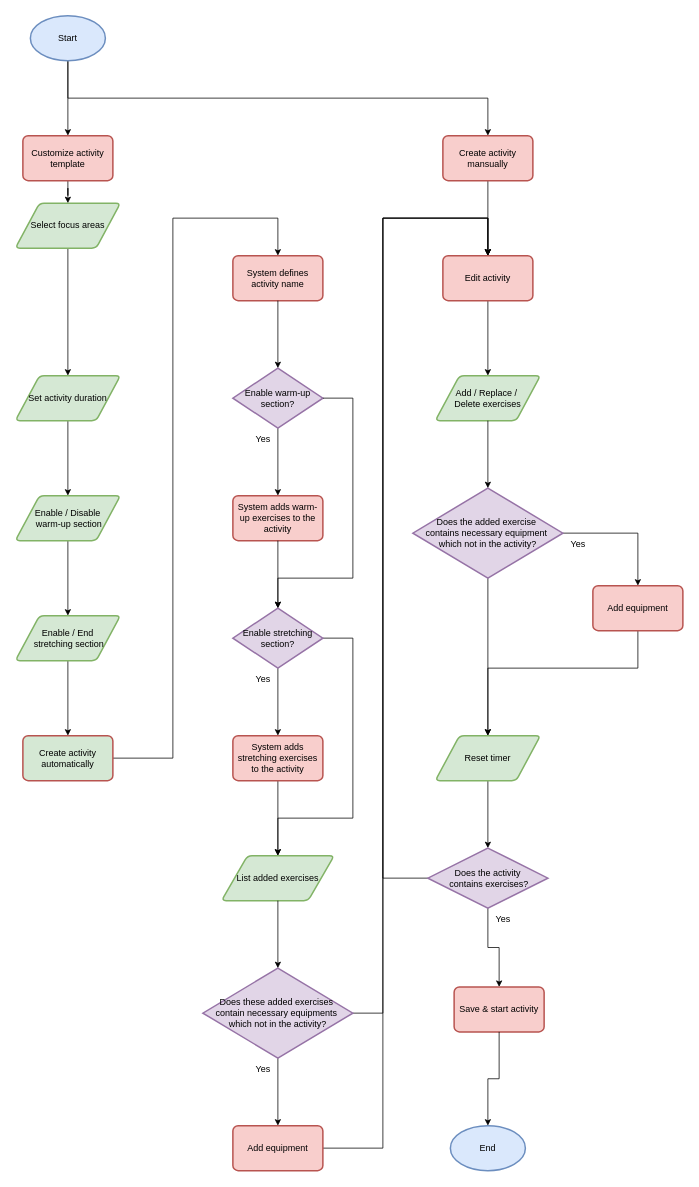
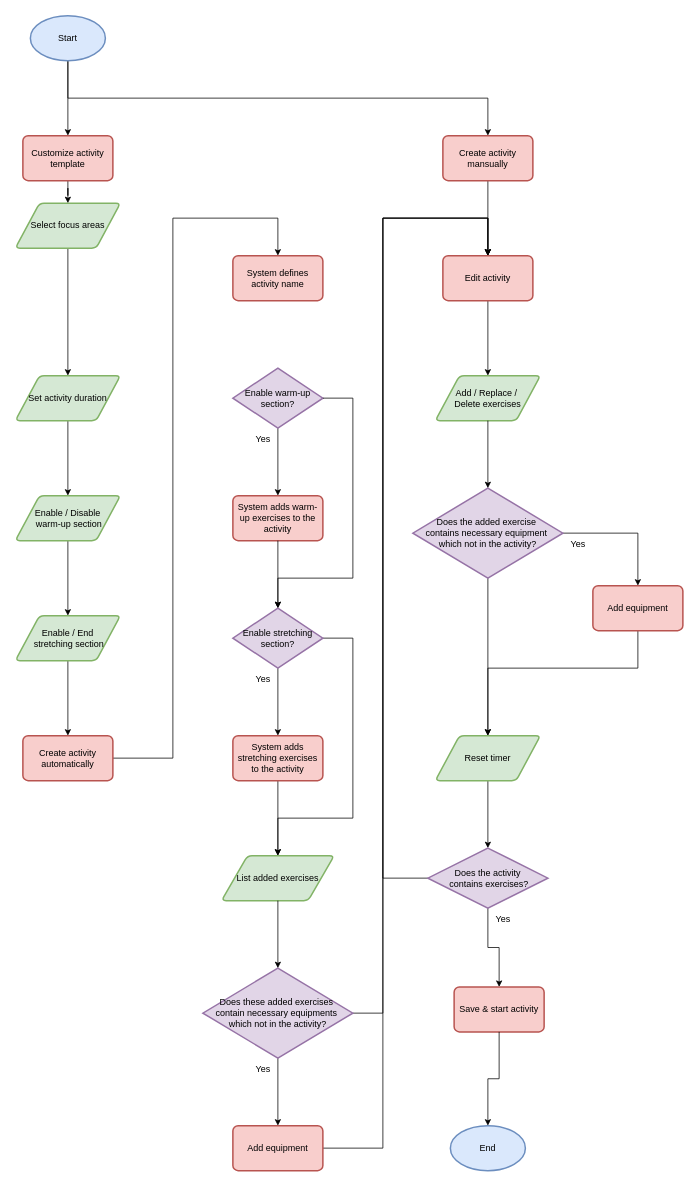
  <mxCell id="0" />
  <mxCell id="1" parent="0" />
  <mxCell id="2" style="edgeStyle=orthogonalEdgeStyle;rounded=0;orthogonalLoop=1;jettySize=auto;html=1;entryX=0.5;entryY=0;entryDx=0;entryDy=0;" edge="1" parent="1" source="4" target="30"><mxGeometry relative="1" as="geometry" /></mxCell>
  <mxCell id="3" style="edgeStyle=orthogonalEdgeStyle;rounded=0;orthogonalLoop=1;jettySize=auto;html=1;entryX=0.5;entryY=0;entryDx=0;entryDy=0;" edge="1" parent="1" source="4" target="16"><mxGeometry relative="1" as="geometry"><Array as="points"><mxPoint x="90" y="130" /><mxPoint x="650" y="130" /></Array></mxGeometry></mxCell>
  <mxCell id="4" value="Start" style="strokeWidth=2;html=1;shape=mxgraph.flowchart.start_1;whiteSpace=wrap;fillColor=#dae8fc;strokeColor=#6c8ebf;" vertex="1" parent="1"><mxGeometry x="40" y="20" width="100" height="60" as="geometry" /></mxCell>
  <mxCell id="5" value="" style="edgeStyle=orthogonalEdgeStyle;rounded=0;orthogonalLoop=1;jettySize=auto;html=1;" edge="1" parent="1" source="6" target="8"><mxGeometry relative="1" as="geometry" /></mxCell>
  <mxCell id="6" value="Select focus areas" style="shape=parallelogram;html=1;strokeWidth=2;perimeter=parallelogramPerimeter;whiteSpace=wrap;rounded=1;arcSize=12;size=0.23;fillColor=#d5e8d4;strokeColor=#82b366;" vertex="1" parent="1"><mxGeometry x="20" y="270" width="140" height="60" as="geometry" /></mxCell>
  <mxCell id="7" value="" style="edgeStyle=orthogonalEdgeStyle;rounded=0;orthogonalLoop=1;jettySize=auto;html=1;" edge="1" parent="1" source="8" target="10"><mxGeometry relative="1" as="geometry" /></mxCell>
  <mxCell id="8" value="Set activity duration" style="shape=parallelogram;html=1;strokeWidth=2;perimeter=parallelogramPerimeter;whiteSpace=wrap;rounded=1;arcSize=12;size=0.23;fillColor=#d5e8d4;strokeColor=#82b366;" vertex="1" parent="1"><mxGeometry x="20" y="500" width="140" height="60" as="geometry" /></mxCell>
  <mxCell id="9" value="" style="edgeStyle=orthogonalEdgeStyle;rounded=0;orthogonalLoop=1;jettySize=auto;html=1;" edge="1" parent="1" source="10" target="12"><mxGeometry relative="1" as="geometry" /></mxCell>
  <mxCell id="10" value="Enable / Disable&lt;div&gt;&amp;nbsp;warm-up section&lt;/div&gt;" style="shape=parallelogram;html=1;strokeWidth=2;perimeter=parallelogramPerimeter;whiteSpace=wrap;rounded=1;arcSize=12;size=0.23;fillColor=#d5e8d4;strokeColor=#82b366;" vertex="1" parent="1"><mxGeometry x="20" y="660" width="140" height="60" as="geometry" /></mxCell>
  <mxCell id="11" value="" style="edgeStyle=orthogonalEdgeStyle;rounded=0;orthogonalLoop=1;jettySize=auto;html=1;" edge="1" parent="1" source="12" target="14"><mxGeometry relative="1" as="geometry" /></mxCell>
  <mxCell id="12" value="Enable / End&lt;div&gt;&amp;nbsp;stretching section&lt;/div&gt;" style="shape=parallelogram;html=1;strokeWidth=2;perimeter=parallelogramPerimeter;whiteSpace=wrap;rounded=1;arcSize=12;size=0.23;fillColor=#d5e8d4;strokeColor=#82b366;" vertex="1" parent="1"><mxGeometry x="20" y="820" width="140" height="60" as="geometry" /></mxCell>
  <mxCell id="13" style="edgeStyle=orthogonalEdgeStyle;rounded=0;orthogonalLoop=1;jettySize=auto;html=1;entryX=0.5;entryY=0;entryDx=0;entryDy=0;" edge="1" parent="1" source="14" target="25"><mxGeometry relative="1" as="geometry"><Array as="points"><mxPoint x="230" y="1010" /><mxPoint x="230" y="290" /><mxPoint x="370" y="290" /></Array></mxGeometry></mxCell>
- <mxCell id="14" value="Create activity automatically" style="rounded=1;whiteSpace=wrap;html=1;absoluteArcSize=1;arcSize=14;strokeWidth=2;fillColor=#d5e8d4;strokeColor=#b85450;" vertex="1" parent="1"><mxGeometry x="30" y="980" width="120" height="60" as="geometry" /></mxCell>
+ <mxCell id="14" value="Create activity automatically" style="rounded=1;whiteSpace=wrap;html=1;absoluteArcSize=1;arcSize=14;strokeWidth=2;fillColor=#f8cecc;strokeColor=#b85450;" vertex="1" parent="1"><mxGeometry x="30" y="980" width="120" height="60" as="geometry" /></mxCell>
  <mxCell id="15" style="edgeStyle=orthogonalEdgeStyle;rounded=0;orthogonalLoop=1;jettySize=auto;html=1;entryX=0.5;entryY=0;entryDx=0;entryDy=0;" edge="1" parent="1" source="16" target="27"><mxGeometry relative="1" as="geometry" /></mxCell>
  <mxCell id="16" value="Create activity mansually" style="rounded=1;whiteSpace=wrap;html=1;absoluteArcSize=1;arcSize=14;strokeWidth=2;fillColor=#f8cecc;strokeColor=#b85450;" vertex="1" parent="1"><mxGeometry x="590" y="180" width="120" height="60" as="geometry" /></mxCell>
  <mxCell id="17" style="edgeStyle=orthogonalEdgeStyle;rounded=0;orthogonalLoop=1;jettySize=auto;html=1;entryX=0.5;entryY=0;entryDx=0;entryDy=0;" edge="1" parent="1" source="18" target="22"><mxGeometry relative="1" as="geometry" /></mxCell>
  <mxCell id="18" value="Enable warm-up section?" style="strokeWidth=2;html=1;shape=mxgraph.flowchart.decision;whiteSpace=wrap;fillColor=#e1d5e7;strokeColor=#9673a6;" vertex="1" parent="1"><mxGeometry x="310" y="490" width="120" height="80" as="geometry" /></mxCell>
  <mxCell id="19" style="edgeStyle=orthogonalEdgeStyle;rounded=0;orthogonalLoop=1;jettySize=auto;html=1;entryX=0.5;entryY=0;entryDx=0;entryDy=0;" edge="1" parent="1" source="21" target="24"><mxGeometry relative="1" as="geometry" /></mxCell>
  <mxCell id="20" style="edgeStyle=orthogonalEdgeStyle;rounded=0;orthogonalLoop=1;jettySize=auto;html=1;entryX=0.5;entryY=0;entryDx=0;entryDy=0;" edge="1" parent="1" source="21" target="39"><mxGeometry relative="1" as="geometry"><Array as="points"><mxPoint x="470" y="850" /><mxPoint x="470" y="1090" /><mxPoint x="370" y="1090" /></Array></mxGeometry></mxCell>
  <mxCell id="21" value="Enable stretching section?" style="strokeWidth=2;html=1;shape=mxgraph.flowchart.decision;whiteSpace=wrap;fillColor=#e1d5e7;strokeColor=#9673a6;" vertex="1" parent="1"><mxGeometry x="310" y="810" width="120" height="80" as="geometry" /></mxCell>
  <mxCell id="22" value="System adds warm-up exercises to the activity" style="rounded=1;whiteSpace=wrap;html=1;absoluteArcSize=1;arcSize=14;strokeWidth=2;fillColor=#f8cecc;strokeColor=#b85450;" vertex="1" parent="1"><mxGeometry x="310" y="660" width="120" height="60" as="geometry" /></mxCell>
  <mxCell id="23" style="edgeStyle=orthogonalEdgeStyle;rounded=0;orthogonalLoop=1;jettySize=auto;html=1;entryX=0.5;entryY=0;entryDx=0;entryDy=0;" edge="1" parent="1" source="24" target="39"><mxGeometry relative="1" as="geometry" /></mxCell>
  <mxCell id="24" value="System adds stretching exercises to the activity" style="rounded=1;whiteSpace=wrap;html=1;absoluteArcSize=1;arcSize=14;strokeWidth=2;fillColor=#f8cecc;strokeColor=#b85450;" vertex="1" parent="1"><mxGeometry x="310" y="980" width="120" height="60" as="geometry" /></mxCell>
  <mxCell id="25" value="System defines activity name" style="rounded=1;whiteSpace=wrap;html=1;absoluteArcSize=1;arcSize=14;strokeWidth=2;fillColor=#f8cecc;strokeColor=#b85450;" vertex="1" parent="1"><mxGeometry x="310" y="340" width="120" height="60" as="geometry" /></mxCell>
  <mxCell id="26" style="edgeStyle=orthogonalEdgeStyle;rounded=0;orthogonalLoop=1;jettySize=auto;html=1;entryX=0.5;entryY=0;entryDx=0;entryDy=0;" edge="1" parent="1" source="27" target="35"><mxGeometry relative="1" as="geometry" /></mxCell>
  <mxCell id="27" value="Edit activity" style="rounded=1;whiteSpace=wrap;html=1;absoluteArcSize=1;arcSize=14;strokeWidth=2;fillColor=#f8cecc;strokeColor=#b85450;" vertex="1" parent="1"><mxGeometry x="590" y="340" width="120" height="60" as="geometry" /></mxCell>
  <mxCell id="28" value="Save &amp;amp; start activity" style="rounded=1;whiteSpace=wrap;html=1;absoluteArcSize=1;arcSize=14;strokeWidth=2;fillColor=#f8cecc;strokeColor=#b85450;" vertex="1" parent="1"><mxGeometry x="605" y="1315" width="120" height="60" as="geometry" /></mxCell>
  <mxCell id="29" style="edgeStyle=orthogonalEdgeStyle;rounded=0;orthogonalLoop=1;jettySize=auto;html=1;entryX=0.5;entryY=0;entryDx=0;entryDy=0;" edge="1" parent="1" source="30" target="6"><mxGeometry relative="1" as="geometry" /></mxCell>
  <mxCell id="30" value="Customize activity template" style="rounded=1;whiteSpace=wrap;html=1;absoluteArcSize=1;arcSize=14;strokeWidth=2;fillColor=#f8cecc;strokeColor=#b85450;" vertex="1" parent="1"><mxGeometry x="30" y="180" width="120" height="60" as="geometry" /></mxCell>
  <mxCell id="31" value="End" style="strokeWidth=2;html=1;shape=mxgraph.flowchart.start_1;whiteSpace=wrap;fillColor=#dae8fc;strokeColor=#6c8ebf;" vertex="1" parent="1"><mxGeometry x="600" y="1500" width="100" height="60" as="geometry" /></mxCell>
- <mxCell id="32" style="edgeStyle=orthogonalEdgeStyle;rounded=0;orthogonalLoop=1;jettySize=auto;html=1;entryX=0.5;entryY=0;entryDx=0;entryDy=0;entryPerimeter=0;" edge="1" parent="1" source="25" target="18"><mxGeometry relative="1" as="geometry" /></mxCell>
  <mxCell id="33" style="edgeStyle=orthogonalEdgeStyle;rounded=0;orthogonalLoop=1;jettySize=auto;html=1;entryX=0.5;entryY=0;entryDx=0;entryDy=0;entryPerimeter=0;" edge="1" parent="1" source="22" target="21"><mxGeometry relative="1" as="geometry" /></mxCell>
  <mxCell id="34" style="edgeStyle=orthogonalEdgeStyle;rounded=0;orthogonalLoop=1;jettySize=auto;html=1;entryX=0.5;entryY=0;entryDx=0;entryDy=0;entryPerimeter=0;" edge="1" parent="1" source="28" target="31"><mxGeometry relative="1" as="geometry" /></mxCell>
  <mxCell id="35" value="Add / Replace /&amp;nbsp;&lt;div&gt;Delete exercises&lt;/div&gt;" style="shape=parallelogram;html=1;strokeWidth=2;perimeter=parallelogramPerimeter;whiteSpace=wrap;rounded=1;arcSize=12;size=0.23;fillColor=#d5e8d4;strokeColor=#82b366;" vertex="1" parent="1"><mxGeometry x="580" y="500" width="140" height="60" as="geometry" /></mxCell>
  <mxCell id="36" style="edgeStyle=orthogonalEdgeStyle;rounded=0;orthogonalLoop=1;jettySize=auto;html=1;entryX=0.5;entryY=0;entryDx=0;entryDy=0;" edge="1" parent="1" source="38" target="27"><mxGeometry relative="1" as="geometry"><Array as="points"><mxPoint x="510" y="1350" /><mxPoint x="510" y="290" /><mxPoint x="650" y="290" /></Array></mxGeometry></mxCell>
  <mxCell id="37" style="edgeStyle=orthogonalEdgeStyle;rounded=0;orthogonalLoop=1;jettySize=auto;html=1;entryX=0.5;entryY=0;entryDx=0;entryDy=0;" edge="1" parent="1" source="38" target="42"><mxGeometry relative="1" as="geometry" /></mxCell>
  <mxCell id="38" value="Does these added exercises&amp;nbsp;&lt;div&gt;contain necessary equipments&amp;nbsp;&lt;div&gt;which not in the activity?&lt;/div&gt;&lt;/div&gt;" style="strokeWidth=2;html=1;shape=mxgraph.flowchart.decision;whiteSpace=wrap;fillColor=#e1d5e7;strokeColor=#9673a6;" vertex="1" parent="1"><mxGeometry x="270" y="1290" width="200" height="120" as="geometry" /></mxCell>
  <mxCell id="39" value="List added exercises" style="shape=parallelogram;html=1;strokeWidth=2;perimeter=parallelogramPerimeter;whiteSpace=wrap;rounded=1;arcSize=12;size=0.23;fillColor=#d5e8d4;strokeColor=#82b366;" vertex="1" parent="1"><mxGeometry x="295" y="1140" width="150" height="60" as="geometry" /></mxCell>
  <mxCell id="40" style="edgeStyle=orthogonalEdgeStyle;rounded=0;orthogonalLoop=1;jettySize=auto;html=1;entryX=0.5;entryY=0;entryDx=0;entryDy=0;entryPerimeter=0;" edge="1" parent="1" source="39" target="38"><mxGeometry relative="1" as="geometry" /></mxCell>
  <mxCell id="41" style="edgeStyle=orthogonalEdgeStyle;rounded=0;orthogonalLoop=1;jettySize=auto;html=1;entryX=0.5;entryY=0;entryDx=0;entryDy=0;" edge="1" parent="1" source="42" target="27"><mxGeometry relative="1" as="geometry"><Array as="points"><mxPoint x="510" y="1530" /><mxPoint x="510" y="290" /><mxPoint x="650" y="290" /></Array></mxGeometry></mxCell>
  <mxCell id="42" value="Add equipment" style="rounded=1;whiteSpace=wrap;html=1;absoluteArcSize=1;arcSize=14;strokeWidth=2;fillColor=#f8cecc;strokeColor=#b85450;" vertex="1" parent="1"><mxGeometry x="310" y="1500" width="120" height="60" as="geometry" /></mxCell>
  <mxCell id="43" style="edgeStyle=orthogonalEdgeStyle;rounded=0;orthogonalLoop=1;jettySize=auto;html=1;entryX=0.5;entryY=0;entryDx=0;entryDy=0;" edge="1" parent="1" source="45" target="48"><mxGeometry relative="1" as="geometry" /></mxCell>
  <mxCell id="44" style="edgeStyle=orthogonalEdgeStyle;rounded=0;orthogonalLoop=1;jettySize=auto;html=1;entryX=0.5;entryY=0;entryDx=0;entryDy=0;" edge="1" parent="1" source="45" target="50"><mxGeometry relative="1" as="geometry" /></mxCell>
  <mxCell id="45" value="Does the added exercise&amp;nbsp;&lt;div&gt;contains necessary equipment&amp;nbsp;&lt;div&gt;which not in the activity?&lt;/div&gt;&lt;/div&gt;" style="strokeWidth=2;html=1;shape=mxgraph.flowchart.decision;whiteSpace=wrap;fillColor=#e1d5e7;strokeColor=#9673a6;" vertex="1" parent="1"><mxGeometry x="550" y="650" width="200" height="120" as="geometry" /></mxCell>
  <mxCell id="46" style="edgeStyle=orthogonalEdgeStyle;rounded=0;orthogonalLoop=1;jettySize=auto;html=1;entryX=0.5;entryY=0;entryDx=0;entryDy=0;entryPerimeter=0;" edge="1" parent="1" source="35" target="45"><mxGeometry relative="1" as="geometry" /></mxCell>
  <mxCell id="47" style="edgeStyle=orthogonalEdgeStyle;rounded=0;orthogonalLoop=1;jettySize=auto;html=1;entryX=0.5;entryY=0;entryDx=0;entryDy=0;" edge="1" parent="1" source="48" target="50"><mxGeometry relative="1" as="geometry"><Array as="points"><mxPoint x="850" y="890" /><mxPoint x="650" y="890" /></Array></mxGeometry></mxCell>
  <mxCell id="48" value="Add equipment" style="rounded=1;whiteSpace=wrap;html=1;absoluteArcSize=1;arcSize=14;strokeWidth=2;fillColor=#f8cecc;strokeColor=#b85450;" vertex="1" parent="1"><mxGeometry x="790" y="780" width="120" height="60" as="geometry" /></mxCell>
  <mxCell id="49" value="" style="edgeStyle=orthogonalEdgeStyle;rounded=0;orthogonalLoop=1;jettySize=auto;html=1;" edge="1" parent="1" source="50" target="58"><mxGeometry relative="1" as="geometry" /></mxCell>
  <mxCell id="50" value="Reset timer" style="shape=parallelogram;html=1;strokeWidth=2;perimeter=parallelogramPerimeter;whiteSpace=wrap;rounded=1;arcSize=12;size=0.23;fillColor=#d5e8d4;strokeColor=#82b366;" vertex="1" parent="1"><mxGeometry x="580" y="980" width="140" height="60" as="geometry" /></mxCell>
  <mxCell id="51" style="edgeStyle=orthogonalEdgeStyle;rounded=0;orthogonalLoop=1;jettySize=auto;html=1;entryX=0.5;entryY=0;entryDx=0;entryDy=0;entryPerimeter=0;" edge="1" parent="1" source="18" target="21"><mxGeometry relative="1" as="geometry"><Array as="points"><mxPoint x="470" y="530" /><mxPoint x="470" y="770" /><mxPoint x="370" y="770" /></Array></mxGeometry></mxCell>
  <mxCell id="52" value="Yes" style="text;html=1;align=center;verticalAlign=middle;resizable=0;points=[];autosize=1;strokeColor=none;fillColor=none;" vertex="1" parent="1"><mxGeometry x="330" y="570" width="40" height="30" as="geometry" /></mxCell>
  <mxCell id="53" value="Yes" style="text;html=1;align=center;verticalAlign=middle;resizable=0;points=[];autosize=1;strokeColor=none;fillColor=none;" vertex="1" parent="1"><mxGeometry x="330" y="890" width="40" height="30" as="geometry" /></mxCell>
  <mxCell id="54" value="Yes" style="text;html=1;align=center;verticalAlign=middle;resizable=0;points=[];autosize=1;strokeColor=none;fillColor=none;" vertex="1" parent="1"><mxGeometry x="330" y="1410" width="40" height="30" as="geometry" /></mxCell>
  <mxCell id="55" value="Yes" style="text;html=1;align=center;verticalAlign=middle;resizable=0;points=[];autosize=1;strokeColor=none;fillColor=none;" vertex="1" parent="1"><mxGeometry x="750" y="710" width="40" height="30" as="geometry" /></mxCell>
  <mxCell id="56" style="edgeStyle=orthogonalEdgeStyle;rounded=0;orthogonalLoop=1;jettySize=auto;html=1;entryX=0.5;entryY=0;entryDx=0;entryDy=0;" edge="1" parent="1" source="58" target="28"><mxGeometry relative="1" as="geometry" /></mxCell>
  <mxCell id="57" style="edgeStyle=orthogonalEdgeStyle;rounded=0;orthogonalLoop=1;jettySize=auto;html=1;entryX=0.5;entryY=0;entryDx=0;entryDy=0;" edge="1" parent="1" source="58" target="27"><mxGeometry relative="1" as="geometry"><Array as="points"><mxPoint x="510" y="1170" /><mxPoint x="510" y="290" /><mxPoint x="650" y="290" /></Array></mxGeometry></mxCell>
  <mxCell id="58" value="Does the activity&lt;div&gt;&amp;nbsp;contains exercises?&lt;/div&gt;" style="strokeWidth=2;html=1;shape=mxgraph.flowchart.decision;whiteSpace=wrap;fillColor=#e1d5e7;strokeColor=#9673a6;" vertex="1" parent="1"><mxGeometry x="570" y="1130" width="160" height="80" as="geometry" /></mxCell>
  <mxCell id="59" value="Yes" style="text;html=1;align=center;verticalAlign=middle;resizable=0;points=[];autosize=1;strokeColor=none;fillColor=none;" vertex="1" parent="1"><mxGeometry x="650" y="1210" width="40" height="30" as="geometry" /></mxCell>
